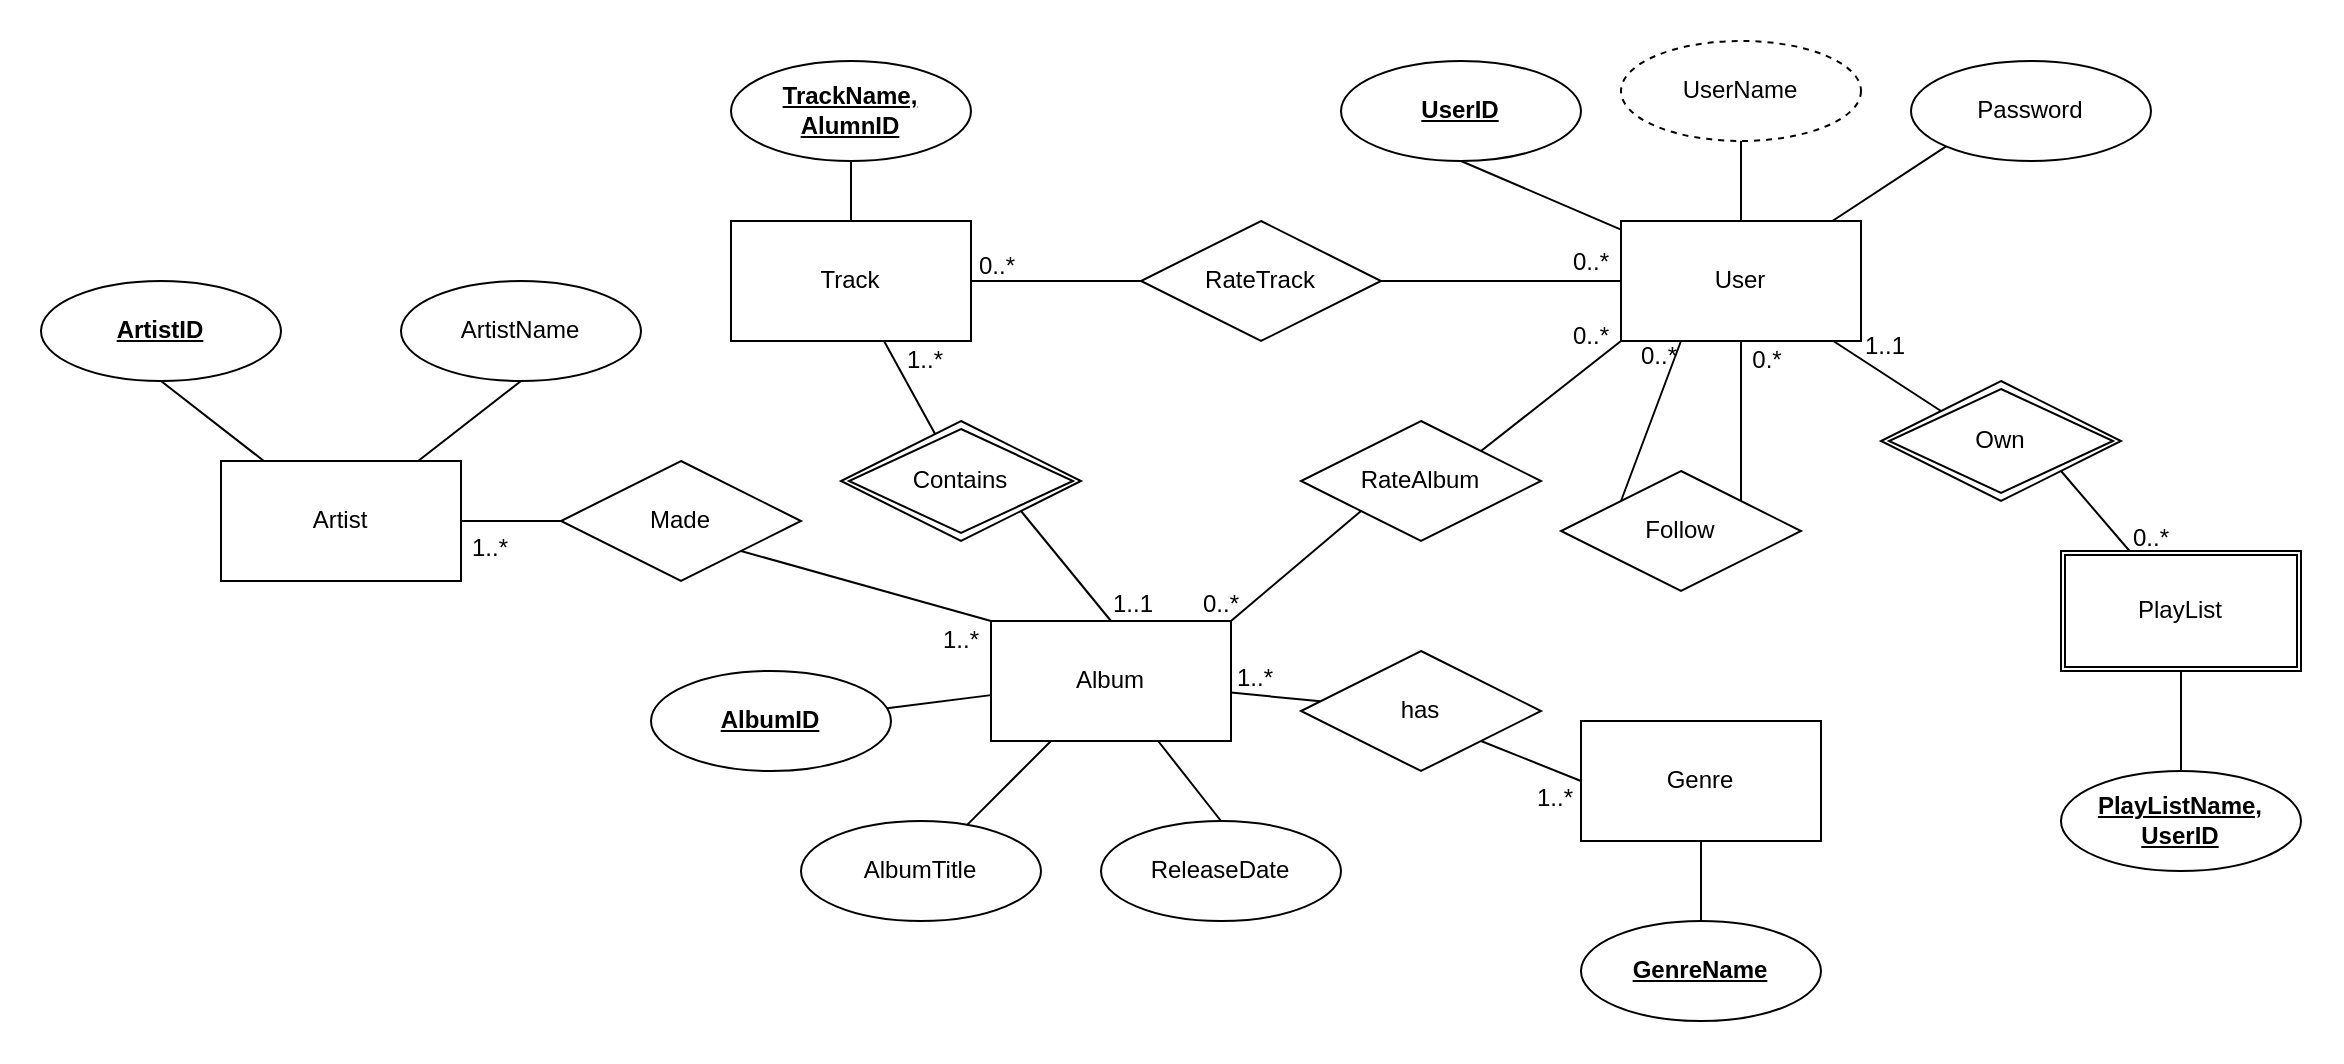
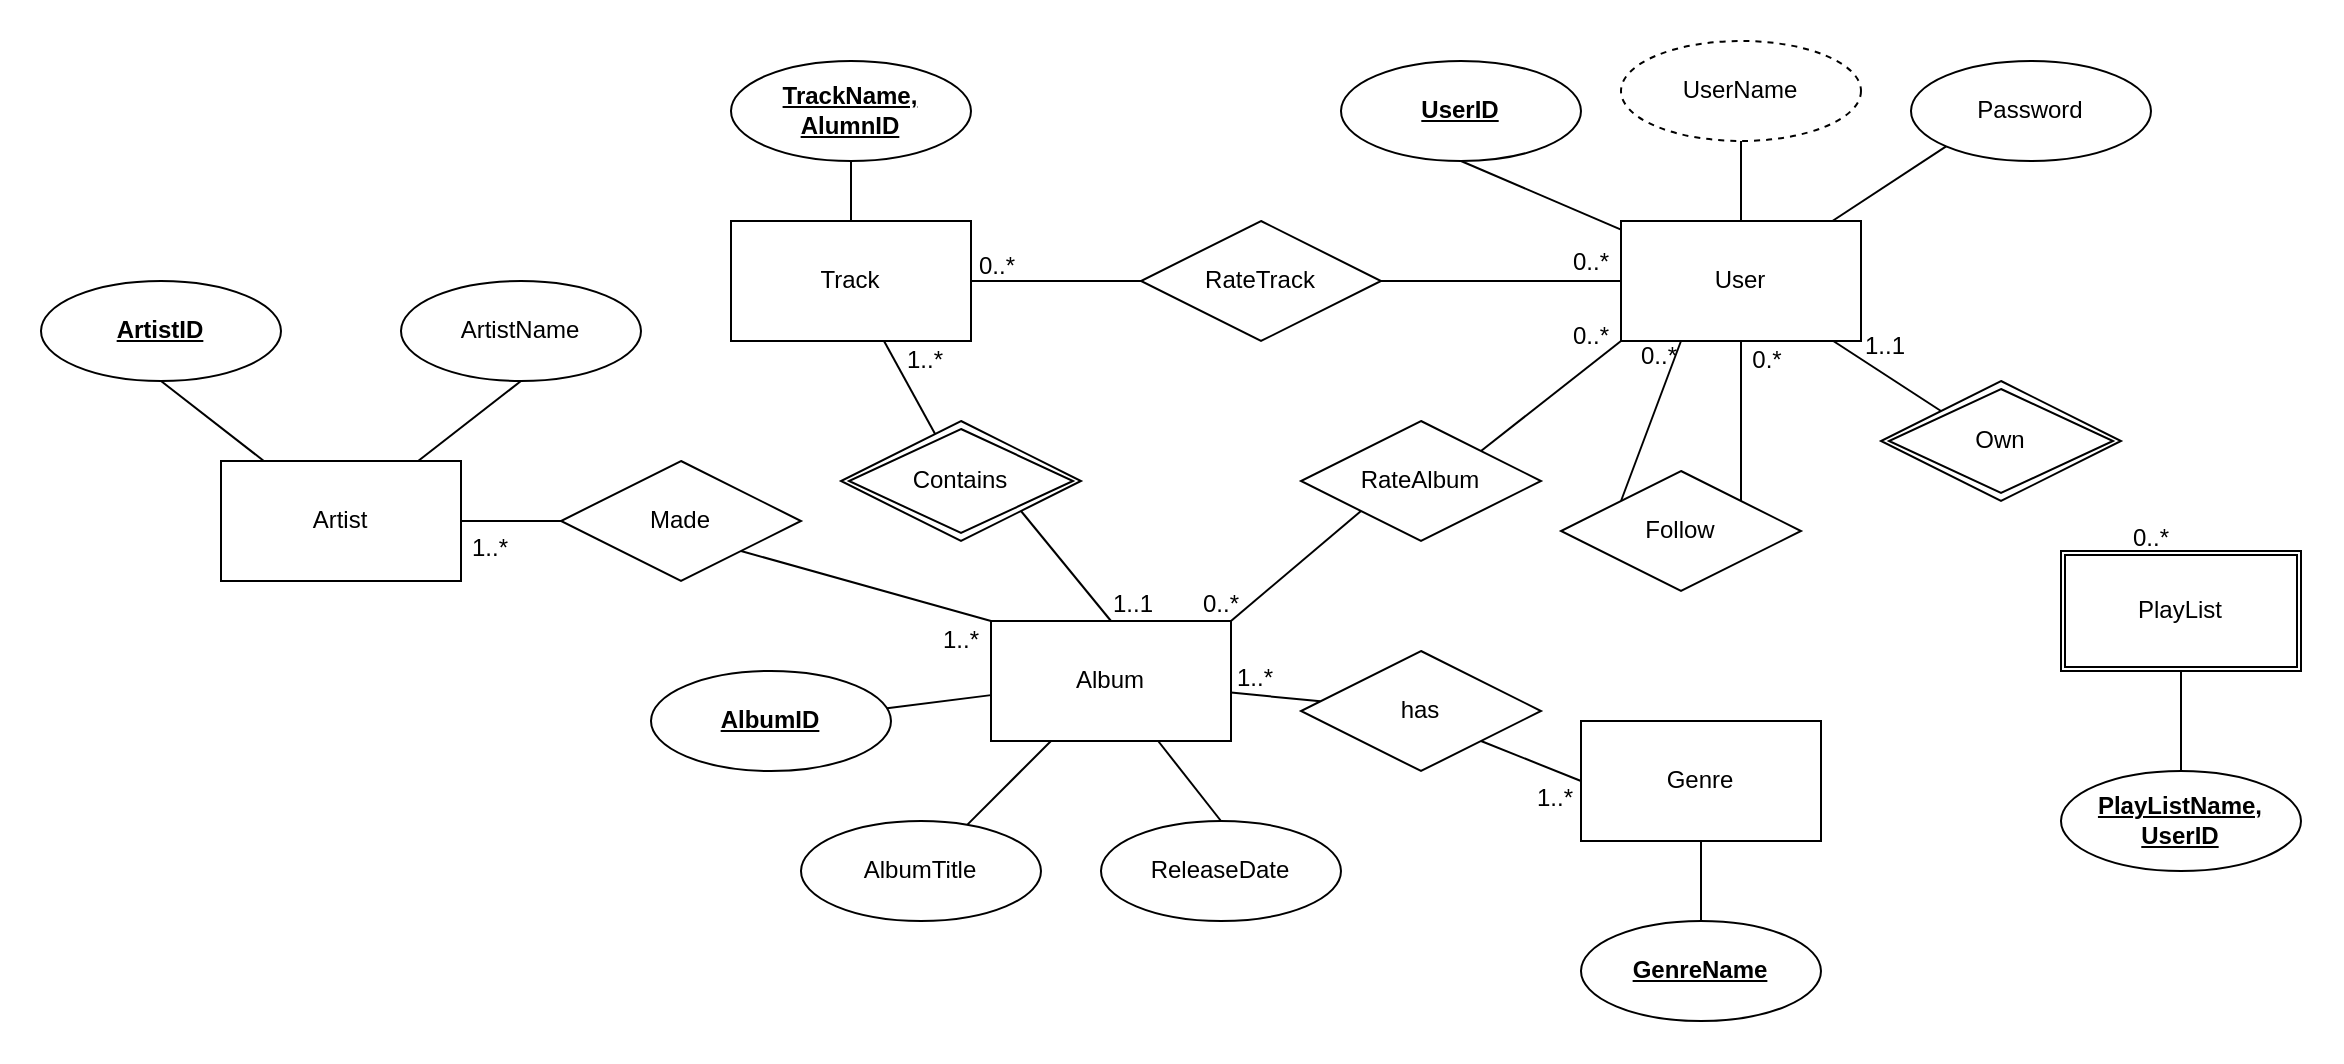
  <mxCell id="0" />
  <mxCell id="1" parent="0" />
  <mxCell id="2" value="User" style="whiteSpace=wrap;html=1;" vertex="1" parent="1"><mxGeometry x="810" y="110" width="120" height="60" as="geometry" /></mxCell>
  <mxCell id="3" style="edgeStyle=none;rounded=0;orthogonalLoop=1;jettySize=auto;html=1;exitX=0.5;exitY=1;exitDx=0;exitDy=0;endArrow=none;endFill=0;" edge="1" parent="1" source="4" target="2"><mxGeometry relative="1" as="geometry" /></mxCell>
  <mxCell id="4" value="UserID" style="ellipse;whiteSpace=wrap;html=1;fontStyle=5" vertex="1" parent="1"><mxGeometry x="670" y="30" width="120" height="50" as="geometry" /></mxCell>
  <mxCell id="5" value="" style="edgeStyle=none;rounded=0;orthogonalLoop=1;jettySize=auto;html=1;endArrow=none;endFill=0;" edge="1" parent="1" source="6" target="2"><mxGeometry relative="1" as="geometry" /></mxCell>
  <mxCell id="6" value="UserName" style="ellipse;whiteSpace=wrap;html=1;dashed=1;" vertex="1" parent="1"><mxGeometry x="810" y="20" width="120" height="50" as="geometry" /></mxCell>
  <mxCell id="7" style="edgeStyle=none;rounded=0;orthogonalLoop=1;jettySize=auto;html=1;exitX=0;exitY=1;exitDx=0;exitDy=0;endArrow=none;endFill=0;" edge="1" parent="1" source="8" target="2"><mxGeometry relative="1" as="geometry" /></mxCell>
  <mxCell id="8" value="Password" style="ellipse;whiteSpace=wrap;html=1;" vertex="1" parent="1"><mxGeometry x="955" y="30" width="120" height="50" as="geometry" /></mxCell>
  <mxCell id="9" value="Album" style="whiteSpace=wrap;html=1;" vertex="1" parent="1"><mxGeometry x="495" y="310" width="120" height="60" as="geometry" /></mxCell>
  <mxCell id="10" value="" style="edgeStyle=none;rounded=0;orthogonalLoop=1;jettySize=auto;html=1;endArrow=none;endFill=0;" edge="1" parent="1" source="11" target="9"><mxGeometry relative="1" as="geometry" /></mxCell>
  <mxCell id="11" value="AlbumID" style="ellipse;whiteSpace=wrap;html=1;fontStyle=5" vertex="1" parent="1"><mxGeometry x="325" y="335" width="120" height="50" as="geometry" /></mxCell>
  <mxCell id="12" value="" style="edgeStyle=none;rounded=0;orthogonalLoop=1;jettySize=auto;html=1;endArrow=none;endFill=0;" edge="1" parent="1" source="13" target="9"><mxGeometry relative="1" as="geometry" /></mxCell>
  <mxCell id="13" value="AlbumTitle" style="ellipse;whiteSpace=wrap;html=1;" vertex="1" parent="1"><mxGeometry x="400" y="410" width="120" height="50" as="geometry" /></mxCell>
  <mxCell id="14" style="edgeStyle=none;rounded=0;orthogonalLoop=1;jettySize=auto;html=1;exitX=0.5;exitY=0;exitDx=0;exitDy=0;endArrow=none;endFill=0;" edge="1" parent="1" source="15" target="9"><mxGeometry relative="1" as="geometry" /></mxCell>
  <mxCell id="15" value="ReleaseDate" style="ellipse;whiteSpace=wrap;html=1;" vertex="1" parent="1"><mxGeometry x="550" y="410" width="120" height="50" as="geometry" /></mxCell>
  <mxCell id="16" value="Track" style="whiteSpace=wrap;html=1;" vertex="1" parent="1"><mxGeometry x="365" y="110" width="120" height="60" as="geometry" /></mxCell>
  <mxCell id="17" style="edgeStyle=none;rounded=0;orthogonalLoop=1;jettySize=auto;html=1;exitX=0.5;exitY=0;exitDx=0;exitDy=0;endArrow=none;endFill=0;" edge="1" parent="1" source="18" target="16"><mxGeometry relative="1" as="geometry" /></mxCell>
  <mxCell id="18" value="&lt;b&gt;&lt;u&gt;TrackName,&lt;br&gt;AlumnID&lt;/u&gt;&lt;/b&gt;" style="ellipse;whiteSpace=wrap;html=1;" vertex="1" parent="1"><mxGeometry x="365" y="30" width="120" height="50" as="geometry" /></mxCell>
  <mxCell id="19" value="PlayList" style="shape=ext;double=1;rounded=0;whiteSpace=wrap;html=1;" vertex="1" parent="1"><mxGeometry x="1030" y="275" width="120" height="60" as="geometry" /></mxCell>
  <mxCell id="20" value="" style="edgeStyle=none;rounded=0;orthogonalLoop=1;jettySize=auto;html=1;endArrow=none;endFill=0;" edge="1" parent="1" source="21" target="19"><mxGeometry relative="1" as="geometry" /></mxCell>
  <mxCell id="21" value="&lt;b&gt;&lt;u&gt;PlayListName,&lt;br&gt;UserID&lt;/u&gt;&lt;/b&gt;" style="ellipse;whiteSpace=wrap;html=1;" vertex="1" parent="1"><mxGeometry x="1030" y="385" width="120" height="50" as="geometry" /></mxCell>
- <mxCell id="22" style="edgeStyle=none;rounded=0;orthogonalLoop=1;jettySize=auto;html=1;exitX=1;exitY=1;exitDx=0;exitDy=0;endArrow=none;endFill=0;" edge="1" parent="1" source="24" target="19"><mxGeometry relative="1" as="geometry" /></mxCell>
  <mxCell id="23" style="edgeStyle=none;rounded=0;orthogonalLoop=1;jettySize=auto;html=1;exitX=0;exitY=0;exitDx=0;exitDy=0;endArrow=none;endFill=0;" edge="1" parent="1" source="24" target="2"><mxGeometry relative="1" as="geometry" /></mxCell>
  <mxCell id="24" value="Own" style="shape=rhombus;double=1;perimeter=rhombusPerimeter;whiteSpace=wrap;html=1;align=center;" vertex="1" parent="1"><mxGeometry x="940" y="190" width="120" height="60" as="geometry" /></mxCell>
  <mxCell id="25" value="" style="edgeStyle=none;rounded=0;orthogonalLoop=1;jettySize=auto;html=1;endArrow=none;endFill=0;" edge="1" parent="1" source="27" target="16"><mxGeometry relative="1" as="geometry" /></mxCell>
  <mxCell id="26" style="edgeStyle=none;rounded=0;orthogonalLoop=1;jettySize=auto;html=1;exitX=1;exitY=1;exitDx=0;exitDy=0;entryX=0.5;entryY=0;entryDx=0;entryDy=0;endArrow=none;endFill=0;" edge="1" parent="1" source="27" target="9"><mxGeometry relative="1" as="geometry" /></mxCell>
  <mxCell id="27" value="Contains" style="shape=rhombus;double=1;perimeter=rhombusPerimeter;whiteSpace=wrap;html=1;align=center;" vertex="1" parent="1"><mxGeometry x="420" y="210" width="120" height="60" as="geometry" /></mxCell>
  <mxCell id="28" style="edgeStyle=none;rounded=0;orthogonalLoop=1;jettySize=auto;html=1;exitX=1;exitY=0.5;exitDx=0;exitDy=0;entryX=0;entryY=0.5;entryDx=0;entryDy=0;endArrow=none;endFill=0;" edge="1" parent="1" source="30" target="2"><mxGeometry relative="1" as="geometry" /></mxCell>
  <mxCell id="29" style="edgeStyle=none;rounded=0;orthogonalLoop=1;jettySize=auto;html=1;exitX=0;exitY=0.5;exitDx=0;exitDy=0;entryX=1;entryY=0.5;entryDx=0;entryDy=0;endArrow=none;endFill=0;" edge="1" parent="1" source="30" target="16"><mxGeometry relative="1" as="geometry" /></mxCell>
  <mxCell id="30" value="RateTrack" style="shape=rhombus;perimeter=rhombusPerimeter;whiteSpace=wrap;html=1;align=center;" vertex="1" parent="1"><mxGeometry x="570" y="110" width="120" height="60" as="geometry" /></mxCell>
  <mxCell id="31" style="edgeStyle=none;rounded=0;orthogonalLoop=1;jettySize=auto;html=1;exitX=1;exitY=0;exitDx=0;exitDy=0;entryX=0;entryY=1;entryDx=0;entryDy=0;endArrow=none;endFill=0;" edge="1" parent="1" source="33" target="2"><mxGeometry relative="1" as="geometry" /></mxCell>
  <mxCell id="32" style="edgeStyle=none;rounded=0;orthogonalLoop=1;jettySize=auto;html=1;exitX=0;exitY=1;exitDx=0;exitDy=0;entryX=1;entryY=0;entryDx=0;entryDy=0;endArrow=none;endFill=0;" edge="1" parent="1" source="33" target="9"><mxGeometry relative="1" as="geometry" /></mxCell>
  <mxCell id="33" value="RateAlbum" style="shape=rhombus;perimeter=rhombusPerimeter;whiteSpace=wrap;html=1;align=center;" vertex="1" parent="1"><mxGeometry x="650" y="210" width="120" height="60" as="geometry" /></mxCell>
  <mxCell id="34" style="edgeStyle=none;rounded=0;orthogonalLoop=1;jettySize=auto;html=1;exitX=0;exitY=0;exitDx=0;exitDy=0;entryX=0.25;entryY=1;entryDx=0;entryDy=0;endArrow=none;endFill=0;" edge="1" parent="1" source="36" target="2"><mxGeometry relative="1" as="geometry" /></mxCell>
  <mxCell id="35" style="edgeStyle=none;rounded=0;orthogonalLoop=1;jettySize=auto;html=1;exitX=1;exitY=0;exitDx=0;exitDy=0;endArrow=none;endFill=0;entryX=0.5;entryY=1;entryDx=0;entryDy=0;" edge="1" parent="1" source="36" target="2"><mxGeometry relative="1" as="geometry" /></mxCell>
  <mxCell id="36" value="Follow" style="shape=rhombus;perimeter=rhombusPerimeter;whiteSpace=wrap;html=1;align=center;" vertex="1" parent="1"><mxGeometry x="780" y="235" width="120" height="60" as="geometry" /></mxCell>
  <mxCell id="37" value="" style="edgeStyle=none;rounded=0;orthogonalLoop=1;jettySize=auto;html=1;endArrow=none;endFill=0;" edge="1" parent="1" source="38" target="39"><mxGeometry relative="1" as="geometry" /></mxCell>
  <mxCell id="38" value="Genre" style="whiteSpace=wrap;html=1;" vertex="1" parent="1"><mxGeometry x="790" y="360" width="120" height="60" as="geometry" /></mxCell>
  <mxCell id="39" value="&lt;b&gt;&lt;u&gt;GenreName&lt;/u&gt;&lt;/b&gt;" style="ellipse;whiteSpace=wrap;html=1;" vertex="1" parent="1"><mxGeometry x="790" y="460" width="120" height="50" as="geometry" /></mxCell>
  <mxCell id="40" value="" style="edgeStyle=none;rounded=0;orthogonalLoop=1;jettySize=auto;html=1;endArrow=none;endFill=0;" edge="1" parent="1" source="42" target="9"><mxGeometry relative="1" as="geometry" /></mxCell>
  <mxCell id="41" style="edgeStyle=none;rounded=0;orthogonalLoop=1;jettySize=auto;html=1;exitX=1;exitY=1;exitDx=0;exitDy=0;entryX=0;entryY=0.5;entryDx=0;entryDy=0;endArrow=none;endFill=0;" edge="1" parent="1" source="42" target="38"><mxGeometry relative="1" as="geometry" /></mxCell>
  <mxCell id="42" value="has" style="shape=rhombus;perimeter=rhombusPerimeter;whiteSpace=wrap;html=1;align=center;" vertex="1" parent="1"><mxGeometry x="650" y="325" width="120" height="60" as="geometry" /></mxCell>
  <mxCell id="43" style="edgeStyle=none;rounded=0;orthogonalLoop=1;jettySize=auto;html=1;exitX=1;exitY=0.5;exitDx=0;exitDy=0;entryX=0;entryY=0.5;entryDx=0;entryDy=0;endArrow=none;endFill=0;" edge="1" parent="1" source="44" target="50"><mxGeometry relative="1" as="geometry" /></mxCell>
  <mxCell id="44" value="Artist" style="whiteSpace=wrap;html=1;" vertex="1" parent="1"><mxGeometry x="110" y="230" width="120" height="60" as="geometry" /></mxCell>
  <mxCell id="45" style="edgeStyle=none;rounded=0;orthogonalLoop=1;jettySize=auto;html=1;exitX=0.5;exitY=1;exitDx=0;exitDy=0;endArrow=none;endFill=0;" edge="1" parent="1" source="46" target="44"><mxGeometry relative="1" as="geometry" /></mxCell>
  <mxCell id="46" value="ArtistID" style="ellipse;whiteSpace=wrap;html=1;fontStyle=5" vertex="1" parent="1"><mxGeometry x="20" y="140" width="120" height="50" as="geometry" /></mxCell>
  <mxCell id="47" style="edgeStyle=none;rounded=0;orthogonalLoop=1;jettySize=auto;html=1;exitX=0.5;exitY=1;exitDx=0;exitDy=0;endArrow=none;endFill=0;" edge="1" parent="1" source="48" target="44"><mxGeometry relative="1" as="geometry" /></mxCell>
  <mxCell id="48" value="ArtistName" style="ellipse;whiteSpace=wrap;html=1;fontStyle=0" vertex="1" parent="1"><mxGeometry x="200" y="140" width="120" height="50" as="geometry" /></mxCell>
  <mxCell id="49" style="edgeStyle=none;rounded=0;orthogonalLoop=1;jettySize=auto;html=1;exitX=1;exitY=1;exitDx=0;exitDy=0;entryX=0;entryY=0;entryDx=0;entryDy=0;endArrow=none;endFill=0;" edge="1" parent="1" source="50" target="9"><mxGeometry relative="1" as="geometry" /></mxCell>
  <mxCell id="50" value="Made" style="shape=rhombus;perimeter=rhombusPerimeter;whiteSpace=wrap;html=1;align=center;" vertex="1" parent="1"><mxGeometry x="280" y="230" width="120" height="60" as="geometry" /></mxCell>
  <mxCell id="51" value="1..*" style="text;strokeColor=none;fillColor=none;spacingLeft=4;spacingRight=4;overflow=hidden;rotatable=0;points=[[0,0.5],[1,0.5]];portConstraint=eastwest;fontSize=12;whiteSpace=wrap;html=1;" vertex="1" parent="1"><mxGeometry x="230" y="260" width="30" height="20" as="geometry" /></mxCell>
  <mxCell id="52" value="1..*" style="text;html=1;align=center;verticalAlign=middle;resizable=0;points=[];autosize=1;strokeColor=none;fillColor=none;" vertex="1" parent="1"><mxGeometry x="460" y="305" width="40" height="30" as="geometry" /></mxCell>
  <mxCell id="53" value="1..*" style="text;html=1;align=center;verticalAlign=middle;resizable=0;points=[];autosize=1;strokeColor=none;fillColor=none;" vertex="1" parent="1"><mxGeometry x="607" y="324" width="40" height="30" as="geometry" /></mxCell>
  <mxCell id="54" value="1..*" style="text;html=1;align=center;verticalAlign=middle;resizable=0;points=[];autosize=1;strokeColor=none;fillColor=none;" vertex="1" parent="1"><mxGeometry x="757" y="384" width="40" height="30" as="geometry" /></mxCell>
  <mxCell id="55" value="1..1" style="text;html=1;align=center;verticalAlign=middle;resizable=0;points=[];autosize=1;strokeColor=none;fillColor=none;" vertex="1" parent="1"><mxGeometry x="546" y="287" width="40" height="30" as="geometry" /></mxCell>
  <mxCell id="56" value="1..*" style="text;html=1;align=center;verticalAlign=middle;resizable=0;points=[];autosize=1;strokeColor=none;fillColor=none;" vertex="1" parent="1"><mxGeometry x="442" y="165" width="40" height="30" as="geometry" /></mxCell>
  <mxCell id="57" value="0..*" style="text;html=1;align=center;verticalAlign=middle;resizable=0;points=[];autosize=1;strokeColor=none;fillColor=none;" vertex="1" parent="1"><mxGeometry x="590" y="287" width="40" height="30" as="geometry" /></mxCell>
  <mxCell id="58" value="0..*" style="text;html=1;align=center;verticalAlign=middle;resizable=0;points=[];autosize=1;strokeColor=none;fillColor=none;" vertex="1" parent="1"><mxGeometry x="775" y="153" width="40" height="30" as="geometry" /></mxCell>
  <mxCell id="59" value="0..*" style="text;html=1;align=center;verticalAlign=middle;resizable=0;points=[];autosize=1;strokeColor=none;fillColor=none;" vertex="1" parent="1"><mxGeometry x="809" y="163" width="40" height="30" as="geometry" /></mxCell>
  <mxCell id="60" value="0.*" style="text;html=1;align=center;verticalAlign=middle;resizable=0;points=[];autosize=1;strokeColor=none;fillColor=none;" vertex="1" parent="1"><mxGeometry x="863" y="165" width="40" height="30" as="geometry" /></mxCell>
  <mxCell id="61" value="1..1" style="text;html=1;align=center;verticalAlign=middle;resizable=0;points=[];autosize=1;strokeColor=none;fillColor=none;" vertex="1" parent="1"><mxGeometry x="922" y="158" width="40" height="30" as="geometry" /></mxCell>
  <mxCell id="62" value="0..*" style="text;html=1;align=center;verticalAlign=middle;resizable=0;points=[];autosize=1;strokeColor=none;fillColor=none;" vertex="1" parent="1"><mxGeometry x="1055" y="254" width="40" height="30" as="geometry" /></mxCell>
  <mxCell id="63" value="0..*" style="text;html=1;align=center;verticalAlign=middle;resizable=0;points=[];autosize=1;strokeColor=none;fillColor=none;" vertex="1" parent="1"><mxGeometry x="478" y="118" width="40" height="30" as="geometry" /></mxCell>
  <mxCell id="64" value="0..*" style="text;html=1;align=center;verticalAlign=middle;resizable=0;points=[];autosize=1;strokeColor=none;fillColor=none;" vertex="1" parent="1"><mxGeometry x="775" y="116" width="40" height="30" as="geometry" /></mxCell>
